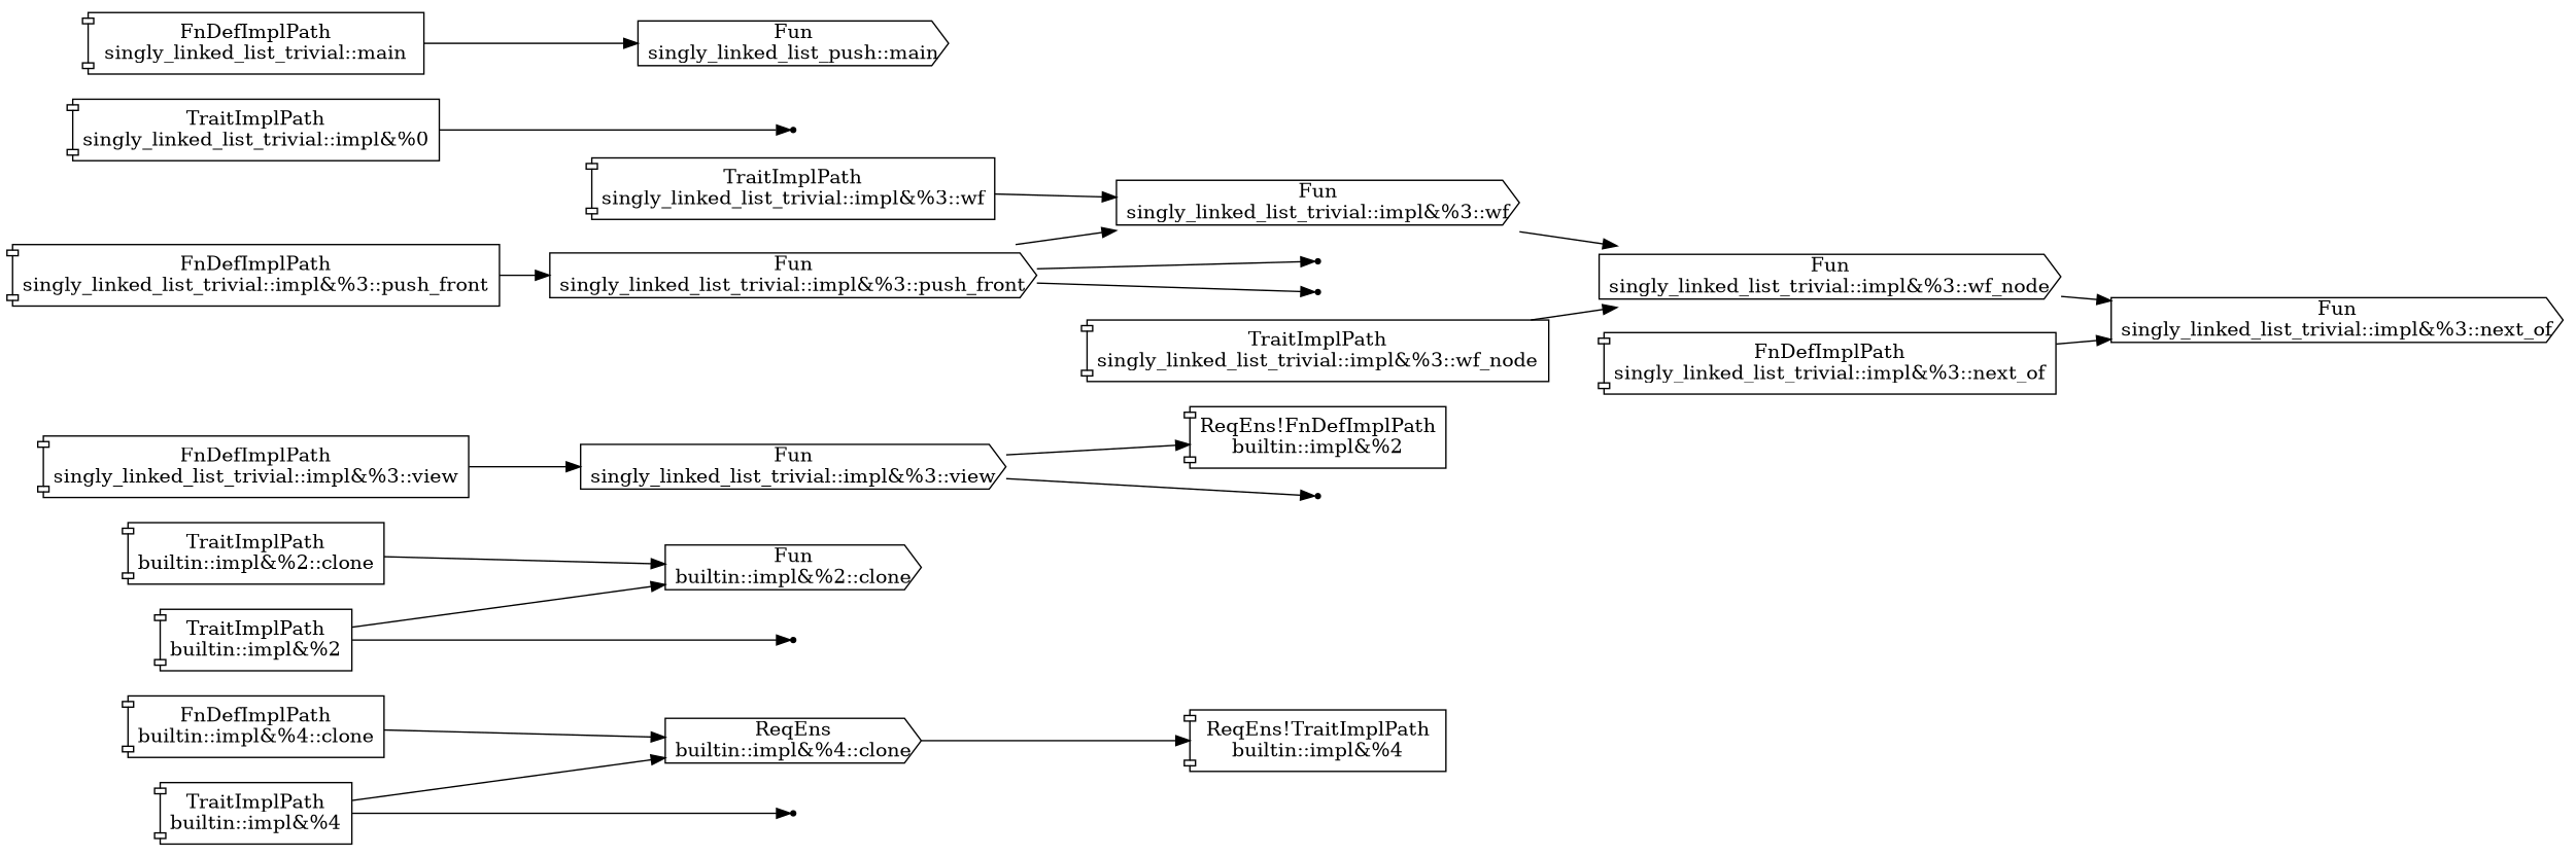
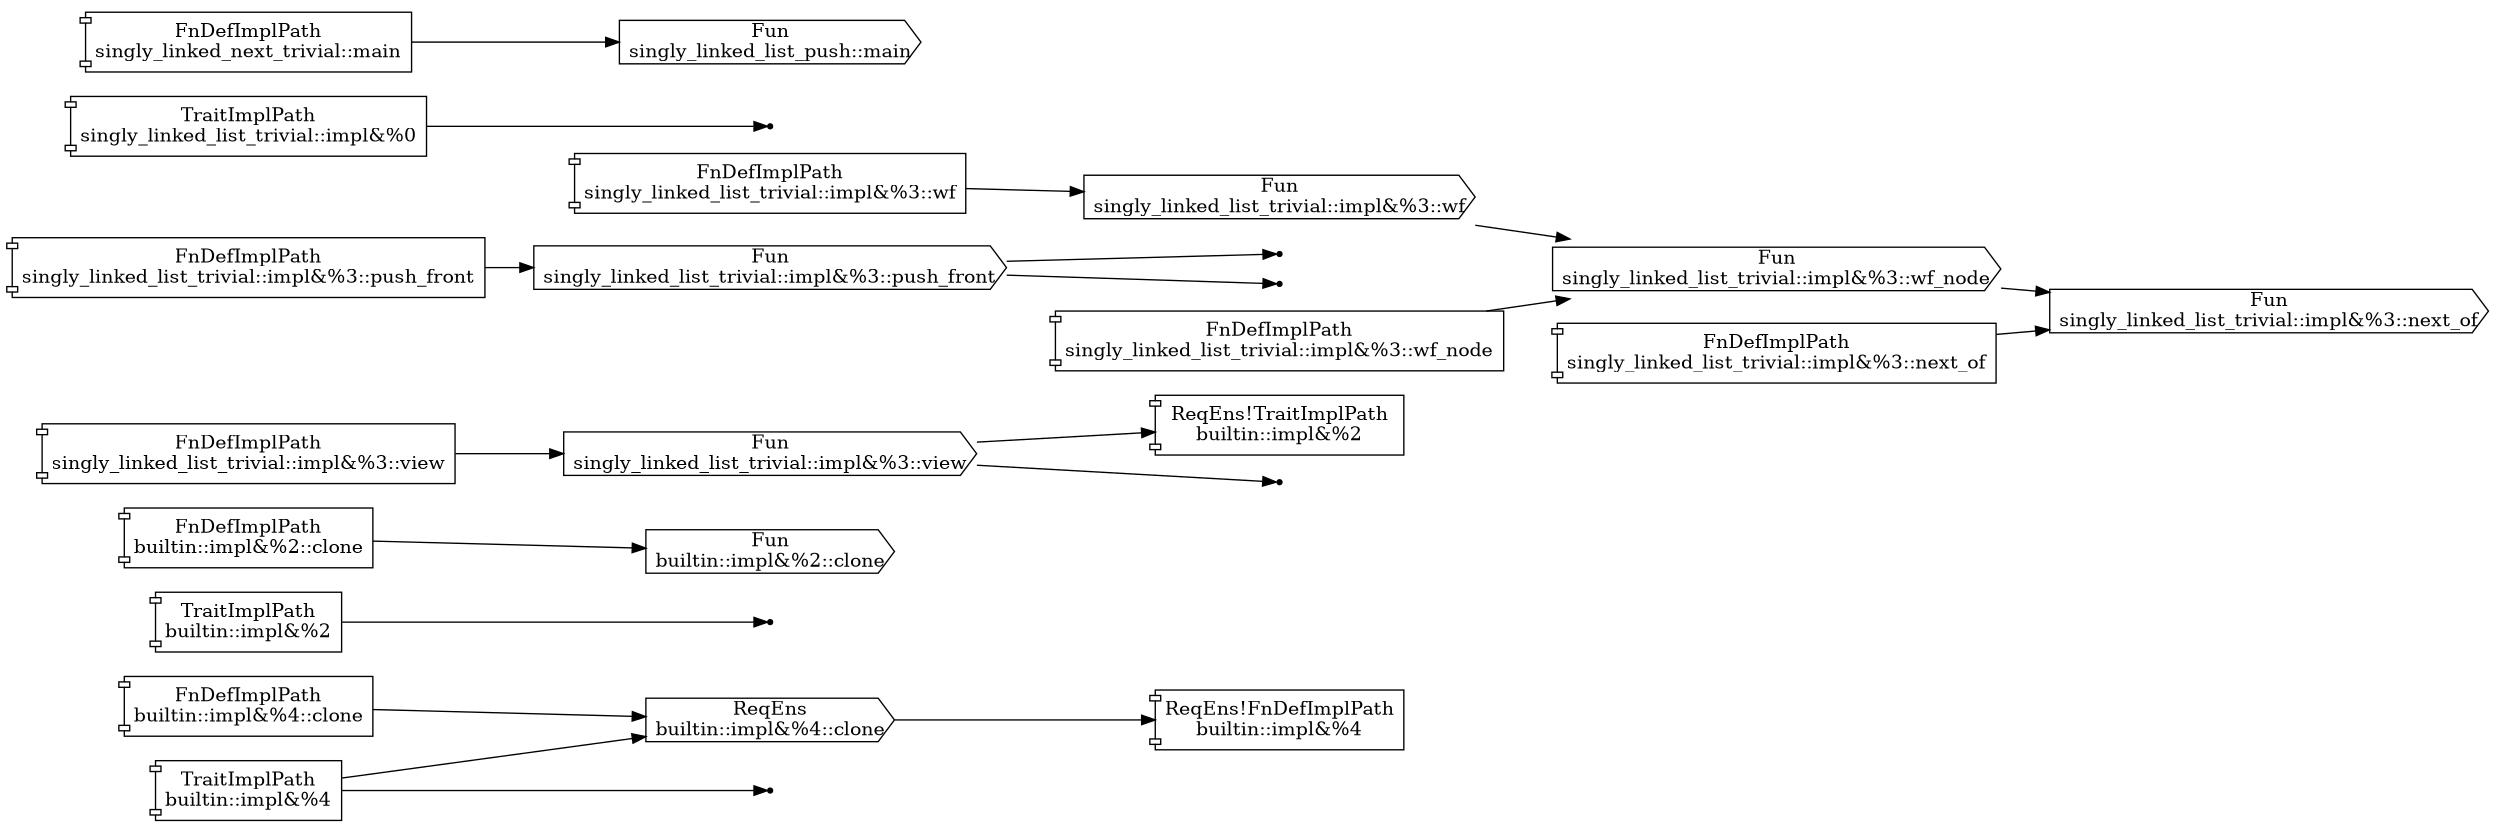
  digraph {
    rankdir=LR
    node [margin=0.1 shape=component]
    n1 [label="ReqEns\nbuiltin::impl&%4::clone" shape=cds]
-   n2 [label="ReqEns!TraitImplPath\nbuiltin::impl&%4"]
+   n2 [label="ReqEns!FnDefImplPath\nbuiltin::impl&%4"]
    n3 [label="Fun\nbuiltin::impl&%2::clone" shape=cds]
-   n4 [label="ReqEns!FnDefImplPath\nbuiltin::impl&%2"]
+   n4 [label="ReqEns!TraitImplPath\nbuiltin::impl&%2"]
    n5 [label="Fun\nsingly_linked_list_trivial::impl&%3::view" shape=cds]
    node_116 [shape=point margin=""]
    n7 [label="Fun\nsingly_linked_list_trivial::impl&%3::next_of" shape=cds]
    n8 [label="Fun\nsingly_linked_list_trivial::impl&%3::wf_node" shape=cds]
    n9 [label="Fun\nsingly_linked_list_trivial::impl&%3::wf" shape=cds]
    n10 [label="TraitImplPath\nbuiltin::impl&%4"]
    node_62 [shape=point margin=""]
    n12 [label="TraitImplPath\nbuiltin::impl&%2"]
    node_63 [shape=point margin=""]
    n14 [label="TraitImplPath\nsingly_linked_list_trivial::impl&%0"]
    node_64 [shape=point margin=""]
    n16 [label="FnDefImplPath\nbuiltin::impl&%4::clone"]
-   n17 [label="TraitImplPath\nbuiltin::impl&%2::clone"]
+   n17 [label="FnDefImplPath\nbuiltin::impl&%2::clone"]
    n18 [label="FnDefImplPath\nsingly_linked_list_trivial::impl&%3::view"]
    n19 [label="FnDefImplPath\nsingly_linked_list_trivial::impl&%3::next_of"]
-   n20 [label="TraitImplPath\nsingly_linked_list_trivial::impl&%3::wf_node"]
-   n21 [label="TraitImplPath\nsingly_linked_list_trivial::impl&%3::wf"]
+   n20 [label="FnDefImplPath\nsingly_linked_list_trivial::impl&%3::wf_node"]
+   n21 [label="FnDefImplPath\nsingly_linked_list_trivial::impl&%3::wf"]
    n22 [label="Fun\nsingly_linked_list_trivial::impl&%3::push_front" shape=cds]
    node_122 [shape=point margin=""]
    node_124 [shape=point margin=""]
    n25 [label="FnDefImplPath\nsingly_linked_list_trivial::impl&%3::push_front"]
    n26 [label="Fun\nsingly_linked_list_push::main" shape=cds]
-   n27 [label="FnDefImplPath\nsingly_linked_list_trivial::main"]
+   n27 [label="FnDefImplPath\nsingly_linked_next_trivial::main"]
    n1 -> n2
    n5 -> n4
    n5 -> node_116
    n8 -> n7
    n9 -> n8
    n10 -> n1
    n10 -> node_62
-   n12 -> n3
    n12 -> node_63
    n14 -> node_64
    n16 -> n1
    n17 -> n3
    n18 -> n5
    n19 -> n7
    n20 -> n8
    n21 -> n9
-   n22 -> n9
    n22 -> node_122
    n22 -> node_124
    n25 -> n22
    n27 -> n26
  }
